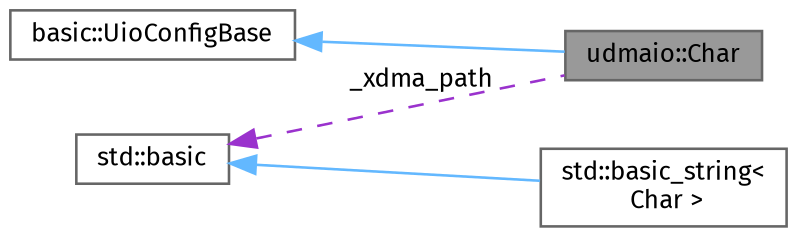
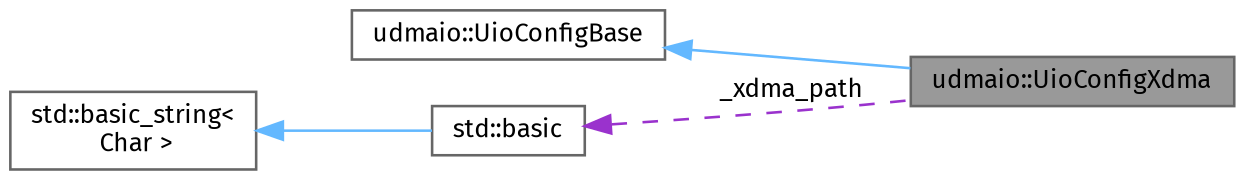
  digraph {
    fontname="Fira Sans"
    rankdir=LR
    node [color=gray40 fillcolor=white fontname="Fira Sans" fontsize=10 shape=box style=filled]
    edge [color=steelblue1 dir=back fontname="Fira Sans" fontsize=10 labelfontname=Helvetica labelfontsize=10 style=solid]
-   n1 [fillcolor=grey60 fontcolor=black height=0.2 label="udmaio::Char" width=0.4]
-   n2 [height=0.2 label="basic::UioConfigBase" width=0.4]
+   n1 [fillcolor=grey60 fontcolor=black height=0.2 label="udmaio::UioConfigXdma" width=0.4]
+   n2 [height=0.2 label="udmaio::UioConfigBase" width=0.4]
    n3 [height=0.2 label="std::basic" width=0.4]
    n4 [height=0.2 label="std::basic_string\<\l Char \>" width=0.4]
    n2 -> n1
    n3 -> n1 [color=darkorchid3 label=" _xdma_path" style=dashed]
-   n3 -> n4
+   n4 -> n3
  }
